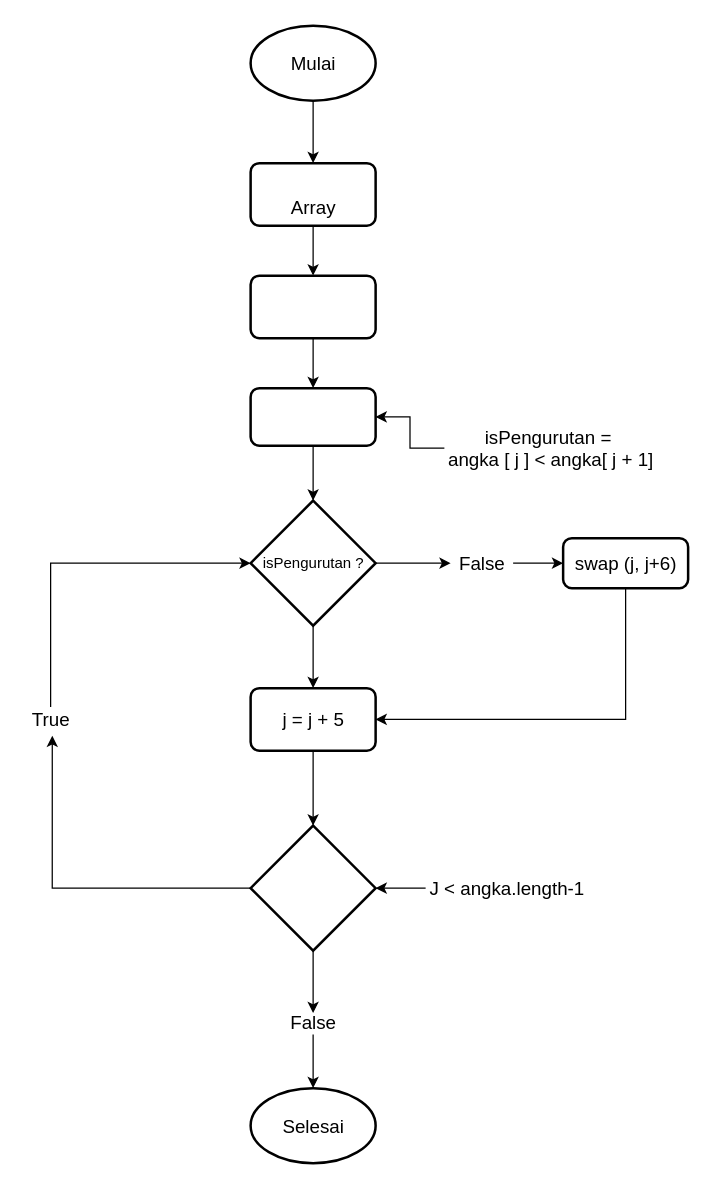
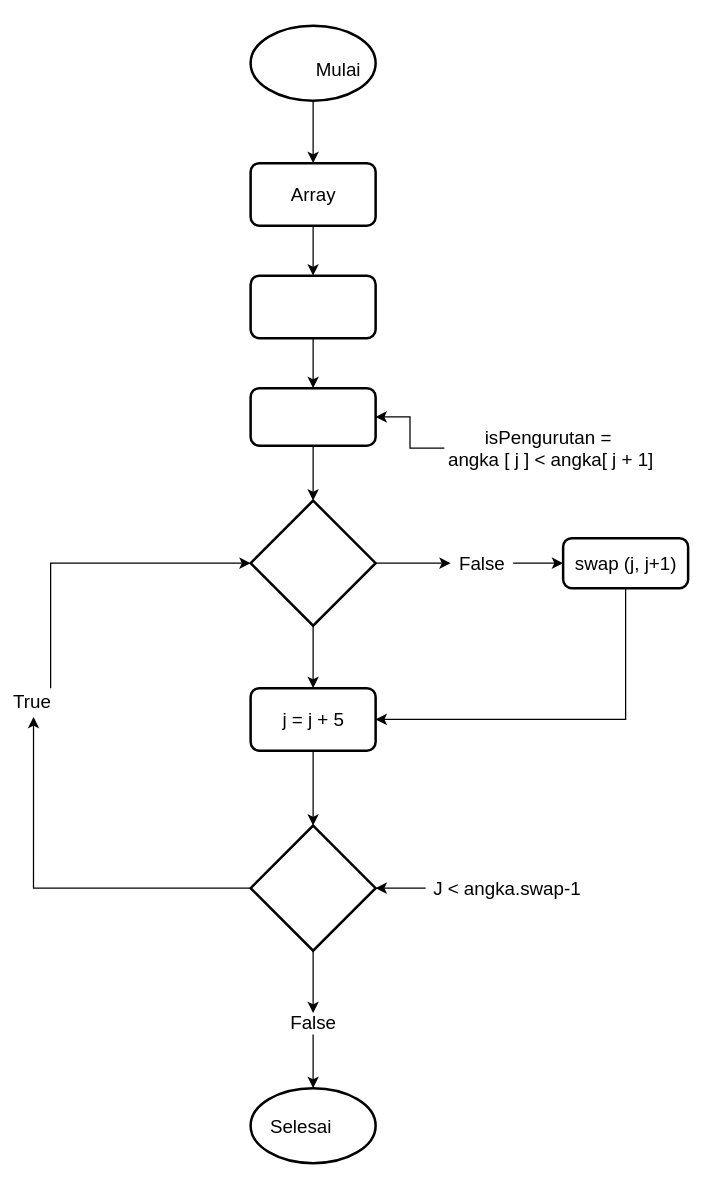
  <mxCell id="0" />
  <mxCell id="1" parent="0" />
  <mxCell id="2" style="edgeStyle=orthogonalEdgeStyle;rounded=0;orthogonalLoop=1;jettySize=auto;html=1;entryX=0.5;entryY=0;entryDx=0;entryDy=0;" edge="1" parent="1" source="3" target="6"><mxGeometry relative="1" as="geometry"><mxPoint x="250" y="200" as="targetPoint" /></mxGeometry></mxCell>
  <mxCell id="3" value="" style="strokeWidth=2;html=1;shape=mxgraph.flowchart.start_1;whiteSpace=wrap;" vertex="1" parent="1"><mxGeometry x="200" y="20" width="100" height="60" as="geometry" /></mxCell>
  <mxCell id="4" value="" style="strokeWidth=2;html=1;shape=mxgraph.flowchart.start_1;whiteSpace=wrap;" vertex="1" parent="1"><mxGeometry x="200" y="870" width="100" height="60" as="geometry" /></mxCell>
  <mxCell id="5" style="edgeStyle=orthogonalEdgeStyle;rounded=0;orthogonalLoop=1;jettySize=auto;html=1;" edge="1" parent="1" source="6" target="8"><mxGeometry relative="1" as="geometry"><mxPoint x="250" y="320" as="targetPoint" /></mxGeometry></mxCell>
  <mxCell id="6" value="" style="rounded=1;whiteSpace=wrap;html=1;absoluteArcSize=1;arcSize=14;strokeWidth=2;" vertex="1" parent="1"><mxGeometry x="200" y="130" width="100" height="50" as="geometry" /></mxCell>
  <mxCell id="7" style="edgeStyle=orthogonalEdgeStyle;rounded=0;orthogonalLoop=1;jettySize=auto;html=1;" edge="1" parent="1" source="8" target="10"><mxGeometry relative="1" as="geometry"><mxPoint x="250" y="420" as="targetPoint" /></mxGeometry></mxCell>
  <mxCell id="8" value="" style="rounded=1;whiteSpace=wrap;html=1;absoluteArcSize=1;arcSize=14;strokeWidth=2;" vertex="1" parent="1"><mxGeometry x="200" y="220" width="100" height="50" as="geometry" /></mxCell>
  <mxCell id="9" style="edgeStyle=orthogonalEdgeStyle;rounded=0;orthogonalLoop=1;jettySize=auto;html=1;" edge="1" parent="1" source="10" target="13"><mxGeometry relative="1" as="geometry"><mxPoint x="250" y="510" as="targetPoint" /></mxGeometry></mxCell>
  <mxCell id="10" value="" style="rounded=1;whiteSpace=wrap;html=1;absoluteArcSize=1;arcSize=14;strokeWidth=2;" vertex="1" parent="1"><mxGeometry x="200" y="310" width="100" height="46" as="geometry" /></mxCell>
  <mxCell id="11" style="edgeStyle=orthogonalEdgeStyle;rounded=0;orthogonalLoop=1;jettySize=auto;html=1;" edge="1" parent="1" source="13" target="22"><mxGeometry relative="1" as="geometry"><mxPoint x="360" y="450" as="targetPoint" /></mxGeometry></mxCell>
  <mxCell id="12" style="edgeStyle=orthogonalEdgeStyle;rounded=0;orthogonalLoop=1;jettySize=auto;html=1;entryX=0.5;entryY=0;entryDx=0;entryDy=0;" edge="1" parent="1" source="13" target="20"><mxGeometry relative="1" as="geometry"><mxPoint x="250" y="652" as="targetPoint" /></mxGeometry></mxCell>
  <mxCell id="13" value="" style="strokeWidth=2;html=1;shape=mxgraph.flowchart.decision;whiteSpace=wrap;" vertex="1" parent="1"><mxGeometry x="200" y="400" width="100" height="100" as="geometry" /></mxCell>
  <mxCell id="14" style="edgeStyle=orthogonalEdgeStyle;rounded=0;orthogonalLoop=1;jettySize=auto;html=1;entryX=1;entryY=0.5;entryDx=0;entryDy=0;" edge="1" parent="1" source="15" target="20"><mxGeometry relative="1" as="geometry"><mxPoint x="330" y="570" as="targetPoint" /><Array as="points"><mxPoint x="500" y="575" /></Array></mxGeometry></mxCell>
  <mxCell id="15" value="" style="rounded=1;whiteSpace=wrap;html=1;absoluteArcSize=1;arcSize=14;strokeWidth=2;" vertex="1" parent="1"><mxGeometry x="450" y="430" width="100" height="40" as="geometry" /></mxCell>
  <mxCell id="16" style="edgeStyle=orthogonalEdgeStyle;rounded=0;orthogonalLoop=1;jettySize=auto;html=1;" edge="1" parent="1" source="18"><mxGeometry relative="1" as="geometry"><mxPoint x="250" y="810" as="targetPoint" /></mxGeometry></mxCell>
  <mxCell id="17" style="edgeStyle=orthogonalEdgeStyle;rounded=0;orthogonalLoop=1;jettySize=auto;html=1;entryX=0.533;entryY=1.15;entryDx=0;entryDy=0;entryPerimeter=0;" edge="1" parent="1" source="18" target="26"><mxGeometry relative="1" as="geometry" /></mxCell>
  <mxCell id="18" value="" style="strokeWidth=2;html=1;shape=mxgraph.flowchart.decision;whiteSpace=wrap;" vertex="1" parent="1"><mxGeometry x="200" y="660" width="100" height="100" as="geometry" /></mxCell>
  <mxCell id="19" style="edgeStyle=orthogonalEdgeStyle;rounded=0;orthogonalLoop=1;jettySize=auto;html=1;entryX=0.5;entryY=0;entryDx=0;entryDy=0;entryPerimeter=0;" edge="1" parent="1" source="20" target="18"><mxGeometry relative="1" as="geometry"><mxPoint x="250" y="650" as="targetPoint" /></mxGeometry></mxCell>
  <mxCell id="20" value="" style="rounded=1;whiteSpace=wrap;html=1;absoluteArcSize=1;arcSize=14;strokeWidth=2;" vertex="1" parent="1"><mxGeometry x="200" y="550" width="100" height="50" as="geometry" /></mxCell>
  <mxCell id="21" value="" style="edgeStyle=orthogonalEdgeStyle;rounded=0;orthogonalLoop=1;jettySize=auto;html=1;" edge="1" parent="1" source="22" target="15"><mxGeometry relative="1" as="geometry" /></mxCell>
  <mxCell id="22" value="&lt;font style=&quot;font-size: 15px&quot;&gt;False&lt;/font&gt;" style="text;html=1;resizable=0;autosize=1;align=center;verticalAlign=middle;points=[];fillColor=none;strokeColor=none;rounded=0;" vertex="1" parent="1"><mxGeometry x="360" y="440" width="50" height="20" as="geometry" /></mxCell>
  <mxCell id="23" value="" style="edgeStyle=orthogonalEdgeStyle;rounded=0;orthogonalLoop=1;jettySize=auto;html=1;" edge="1" parent="1" source="24" target="4"><mxGeometry relative="1" as="geometry" /></mxCell>
  <mxCell id="24" value="&lt;font style=&quot;font-size: 15px&quot;&gt;False&lt;/font&gt;" style="text;html=1;resizable=0;autosize=1;align=center;verticalAlign=middle;points=[];fillColor=none;strokeColor=none;rounded=0;" vertex="1" parent="1"><mxGeometry x="225" y="807" width="50" height="20" as="geometry" /></mxCell>
  <mxCell id="25" style="edgeStyle=orthogonalEdgeStyle;rounded=0;orthogonalLoop=1;jettySize=auto;html=1;entryX=0;entryY=0.5;entryDx=0;entryDy=0;entryPerimeter=0;" edge="1" parent="1" source="26" target="13"><mxGeometry relative="1" as="geometry"><mxPoint x="50" y="450" as="targetPoint" /><Array as="points"><mxPoint x="40" y="450" /></Array></mxGeometry></mxCell>
- <mxCell id="26" value="&lt;font style=&quot;font-size: 15px&quot;&gt;True&lt;/font&gt;" style="text;html=1;resizable=0;autosize=1;align=center;verticalAlign=middle;points=[];fillColor=none;strokeColor=none;rounded=0;" vertex="1" parent="1"><mxGeometry x="20" y="565" width="40" height="20" as="geometry" /></mxCell>
- <mxCell id="27" value="&lt;font style=&quot;font-size: 15px&quot;&gt;Mulai&lt;/font&gt;" style="text;html=1;resizable=0;autosize=1;align=center;verticalAlign=middle;points=[];fillColor=none;strokeColor=none;rounded=0;" vertex="1" parent="1"><mxGeometry x="225" y="40" width="50" height="20" as="geometry" /></mxCell>
- <mxCell id="28" value="&lt;font style=&quot;font-size: 15px&quot;&gt;Selesai&lt;/font&gt;" style="text;html=1;resizable=0;autosize=1;align=center;verticalAlign=middle;points=[];fillColor=none;strokeColor=none;rounded=0;" vertex="1" parent="1"><mxGeometry x="220" y="890" width="60" height="20" as="geometry" /></mxCell>
+ <mxCell id="26" value="&lt;font style=&quot;font-size: 15px&quot;&gt;True&lt;/font&gt;" style="text;html=1;resizable=0;autosize=1;align=center;verticalAlign=middle;points=[];fillColor=none;strokeColor=none;rounded=0;" vertex="1" parent="1"><mxGeometry x="5" y="550" width="40" height="20" as="geometry" /></mxCell>
+ <mxCell id="27" value="&lt;font style=&quot;font-size: 15px&quot;&gt;Mulai&lt;/font&gt;" style="text;html=1;resizable=0;autosize=1;align=center;verticalAlign=middle;points=[];fillColor=none;strokeColor=none;rounded=0;" vertex="1" parent="1"><mxGeometry x="245" y="45" width="50" height="20" as="geometry" /></mxCell>
+ <mxCell id="28" value="&lt;font style=&quot;font-size: 15px&quot;&gt;Selesai&lt;/font&gt;" style="text;html=1;resizable=0;autosize=1;align=center;verticalAlign=middle;points=[];fillColor=none;strokeColor=none;rounded=0;" vertex="1" parent="1"><mxGeometry x="210" y="890" width="60" height="20" as="geometry" /></mxCell>
  <mxCell id="29" value="" style="edgeStyle=orthogonalEdgeStyle;rounded=0;orthogonalLoop=1;jettySize=auto;html=1;" edge="1" parent="1" source="30" target="18"><mxGeometry relative="1" as="geometry" /></mxCell>
- <mxCell id="30" value="&lt;font style=&quot;font-size: 15px&quot;&gt;J &amp;lt; angka.length-1&lt;/font&gt;" style="text;html=1;resizable=0;autosize=1;align=center;verticalAlign=middle;points=[];fillColor=none;strokeColor=none;rounded=0;" vertex="1" parent="1"><mxGeometry x="340" y="700" width="130" height="20" as="geometry" /></mxCell>
+ <mxCell id="30" value="&lt;font style=&quot;font-size: 15px&quot;&gt;J &amp;lt; angka.swap-1&lt;/font&gt;" style="text;html=1;resizable=0;autosize=1;align=center;verticalAlign=middle;points=[];fillColor=none;strokeColor=none;rounded=0;" vertex="1" parent="1"><mxGeometry x="340" y="700" width="130" height="20" as="geometry" /></mxCell>
  <mxCell id="31" value="&lt;font style=&quot;font-size: 15px&quot;&gt;j = j + 5&lt;/font&gt;" style="text;html=1;resizable=0;autosize=1;align=center;verticalAlign=middle;points=[];fillColor=none;strokeColor=none;rounded=0;" vertex="1" parent="1"><mxGeometry x="220" y="565" width="60" height="20" as="geometry" /></mxCell>
- <mxCell id="32" value="isPengurutan ?" style="text;html=1;resizable=0;autosize=1;align=center;verticalAlign=middle;points=[];fillColor=none;strokeColor=none;rounded=0;" vertex="1" parent="1"><mxGeometry x="200" y="440" width="100" height="20" as="geometry" /></mxCell>
- <mxCell id="33" value="&lt;font style=&quot;font-size: 15px&quot;&gt;swap (j, j+6)&lt;/font&gt;" style="text;html=1;resizable=0;autosize=1;align=center;verticalAlign=middle;points=[];fillColor=none;strokeColor=none;rounded=0;" vertex="1" parent="1"><mxGeometry x="450" y="440" width="100" height="20" as="geometry" /></mxCell>
+ <mxCell id="33" value="&lt;font style=&quot;font-size: 15px&quot;&gt;swap (j, j+1)&lt;/font&gt;" style="text;html=1;resizable=0;autosize=1;align=center;verticalAlign=middle;points=[];fillColor=none;strokeColor=none;rounded=0;" vertex="1" parent="1"><mxGeometry x="450" y="440" width="100" height="20" as="geometry" /></mxCell>
  <mxCell id="34" value="" style="edgeStyle=orthogonalEdgeStyle;rounded=0;orthogonalLoop=1;jettySize=auto;html=1;" edge="1" parent="1" source="35" target="10"><mxGeometry relative="1" as="geometry" /></mxCell>
  <mxCell id="35" value="&lt;font style=&quot;font-size: 15px&quot;&gt;isPengurutan =&amp;nbsp;&lt;br&gt;angka [ j ] &amp;lt; angka[ j + 1]&lt;/font&gt;" style="text;html=1;resizable=0;autosize=1;align=center;verticalAlign=middle;points=[];fillColor=none;strokeColor=none;rounded=0;" vertex="1" parent="1"><mxGeometry x="355" y="338" width="170" height="40" as="geometry" /></mxCell>
- <mxCell id="36" value="&lt;font style=&quot;font-size: 15px&quot;&gt;Array&lt;/font&gt;" style="text;html=1;resizable=0;autosize=1;align=center;verticalAlign=middle;points=[];fillColor=none;strokeColor=none;rounded=0;" vertex="1" parent="1"><mxGeometry x="225" y="155" width="50" height="20" as="geometry" /></mxCell>
+ <mxCell id="36" value="&lt;font style=&quot;font-size: 15px&quot;&gt;Array&lt;/font&gt;" style="text;html=1;resizable=0;autosize=1;align=center;verticalAlign=middle;points=[];fillColor=none;strokeColor=none;rounded=0;" vertex="1" parent="1"><mxGeometry x="225" y="145" width="50" height="20" as="geometry" /></mxCell>
